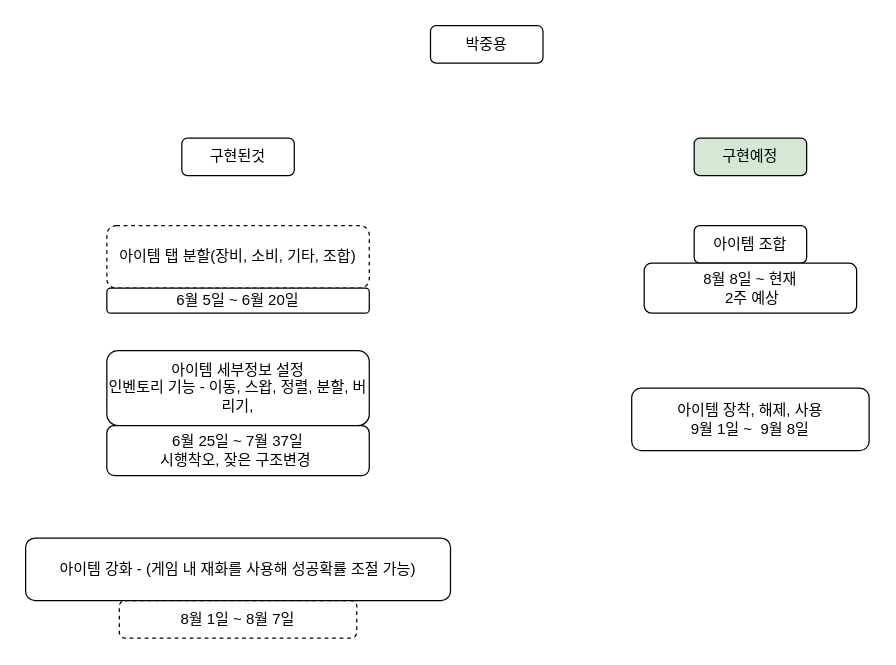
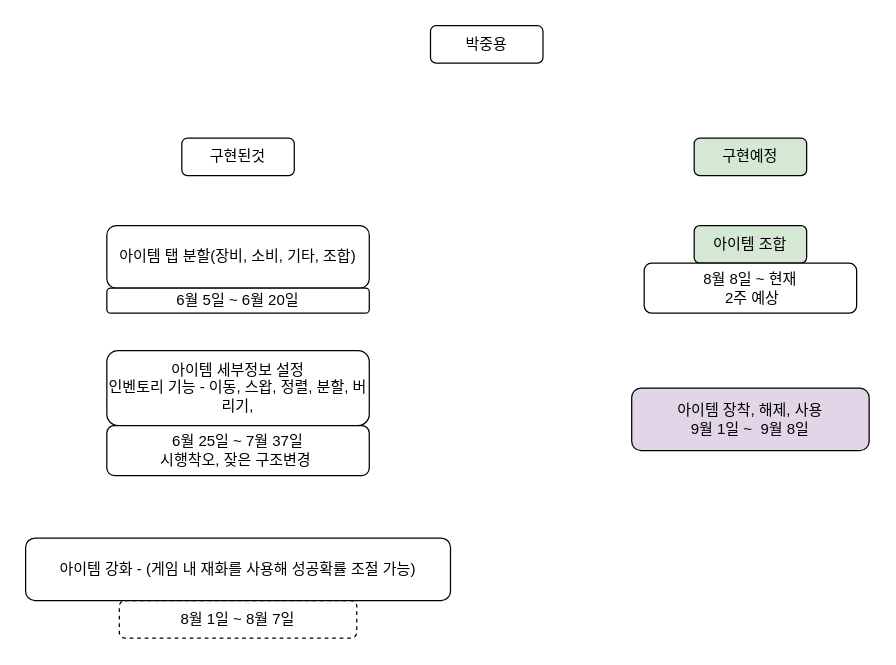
  <mxCell id="0" />
  <mxCell id="1" parent="0" />
  <mxCell id="2" value="구현된것" style="rounded=1;whiteSpace=wrap;html=1;" vertex="1" parent="1"><mxGeometry x="145" y="110" width="90" height="30" as="geometry" /></mxCell>
  <mxCell id="3" value="구현예정" style="rounded=1;whiteSpace=wrap;html=1;fillColor=#d5e8d4;" vertex="1" parent="1"><mxGeometry x="555" y="110" width="90" height="30" as="geometry" /></mxCell>
- <mxCell id="4" value="아이템 탭 분할(장비, 소비, 기타, 조합)" style="rounded=1;whiteSpace=wrap;html=1;dashed=1;" vertex="1" parent="1"><mxGeometry x="85" y="180" width="210" height="50" as="geometry" /></mxCell>
- <mxCell id="5" value="아이템 장착, 해제, 사용&lt;br&gt;9월 1일 ~&amp;nbsp; 9월 8일" style="rounded=1;whiteSpace=wrap;html=1;" vertex="1" parent="1"><mxGeometry x="505" y="310" width="190" height="50" as="geometry" /></mxCell>
- <mxCell id="6" value="아이템 조합" style="rounded=1;whiteSpace=wrap;html=1;" vertex="1" parent="1"><mxGeometry x="555" y="180" width="90" height="30" as="geometry" /></mxCell>
+ <mxCell id="4" value="아이템 탭 분할(장비, 소비, 기타, 조합)" style="rounded=1;whiteSpace=wrap;html=1;" vertex="1" parent="1"><mxGeometry x="85" y="180" width="210" height="50" as="geometry" /></mxCell>
+ <mxCell id="5" value="아이템 장착, 해제, 사용&lt;br&gt;9월 1일 ~&amp;nbsp; 9월 8일" style="rounded=1;whiteSpace=wrap;html=1;fillColor=#e1d5e7;" vertex="1" parent="1"><mxGeometry x="505" y="310" width="190" height="50" as="geometry" /></mxCell>
+ <mxCell id="6" value="아이템 조합" style="rounded=1;whiteSpace=wrap;html=1;fillColor=#d5e8d4;" vertex="1" parent="1"><mxGeometry x="555" y="180" width="90" height="30" as="geometry" /></mxCell>
  <mxCell id="7" value="8월 8일 ~ 현재&lt;br&gt;&amp;nbsp;2주 예상" style="rounded=1;whiteSpace=wrap;html=1;" vertex="1" parent="1"><mxGeometry x="515" y="210" width="170" height="40" as="geometry" /></mxCell>
  <mxCell id="8" value="8월 1일 ~ 8월 7일 " style="rounded=1;whiteSpace=wrap;html=1;dashed=1;" vertex="1" parent="1"><mxGeometry x="95" y="480" width="190" height="30" as="geometry" /></mxCell>
  <mxCell id="9" value="6월 5일 ~ 6월 20일 " style="rounded=1;whiteSpace=wrap;html=1;" vertex="1" parent="1"><mxGeometry x="85" y="230" width="210" height="20" as="geometry" /></mxCell>
  <mxCell id="10" value="아이템 강화 - (게임 내 재화를 사용해 성공확률 조절 가능)" style="rounded=1;whiteSpace=wrap;html=1;" vertex="1" parent="1"><mxGeometry x="20" y="430" width="340" height="50" as="geometry" /></mxCell>
  <mxCell id="11" value="아이템 세부정보 설정 &lt;br&gt;인벤토리 기능 - 이동, 스왑, 정렬, 분할, 버리기, " style="rounded=1;whiteSpace=wrap;html=1;" vertex="1" parent="1"><mxGeometry x="85" y="280" width="210" height="60" as="geometry" /></mxCell>
  <mxCell id="12" value="6월 25일 ~ 7월 37일&lt;br&gt;시행착오, 잦은 구조변경&amp;nbsp;" style="rounded=1;whiteSpace=wrap;html=1;" vertex="1" parent="1"><mxGeometry x="85" y="340" width="210" height="40" as="geometry" /></mxCell>
  <mxCell id="13" value="박중용" style="rounded=1;whiteSpace=wrap;html=1;" vertex="1" parent="1"><mxGeometry x="344" y="20" width="90" height="30" as="geometry" /></mxCell>
